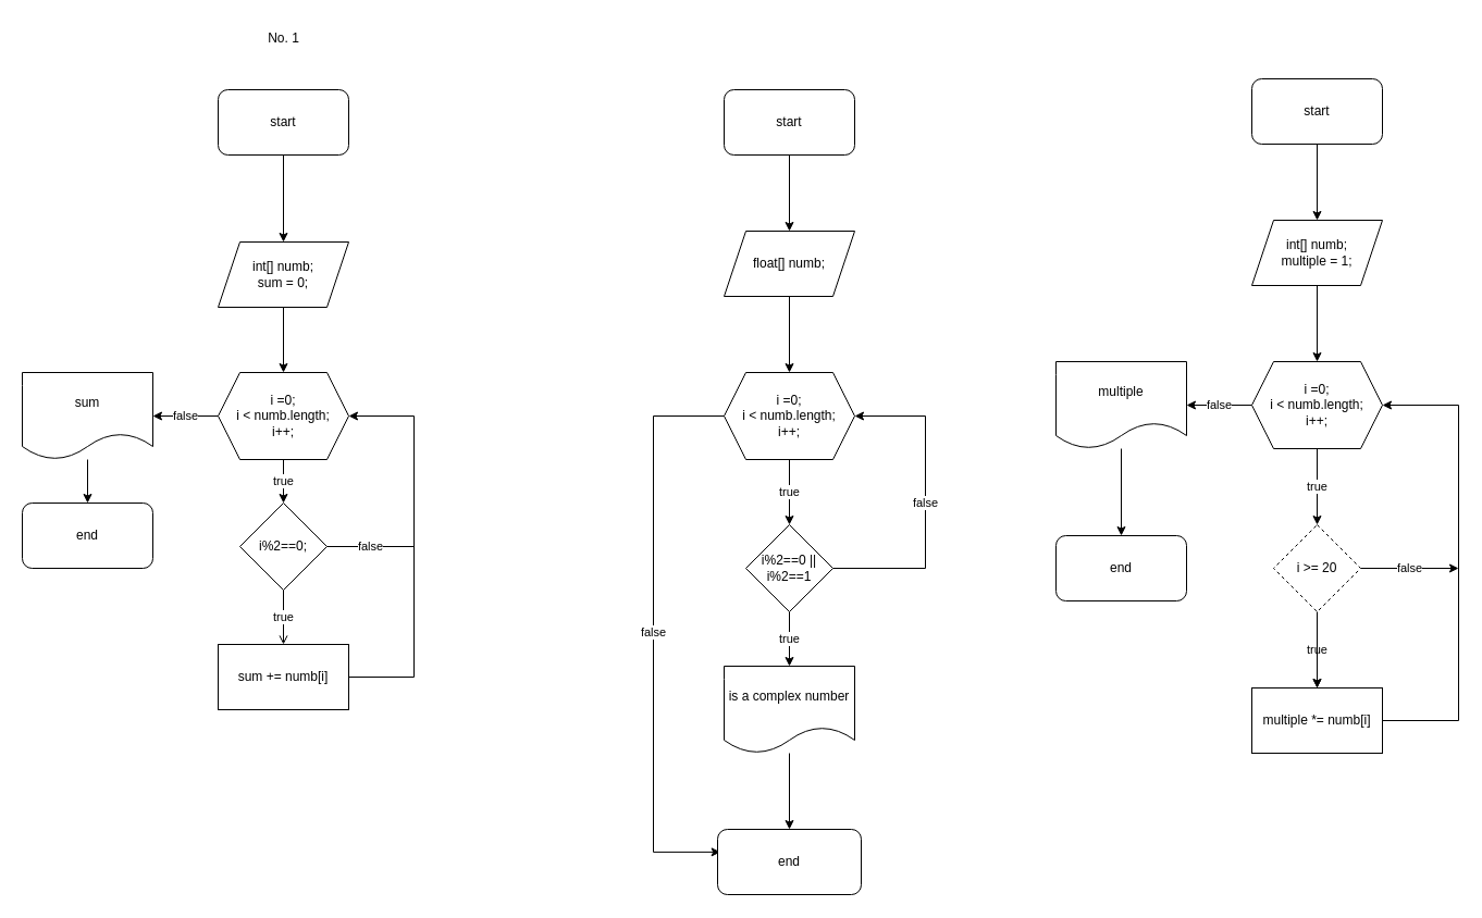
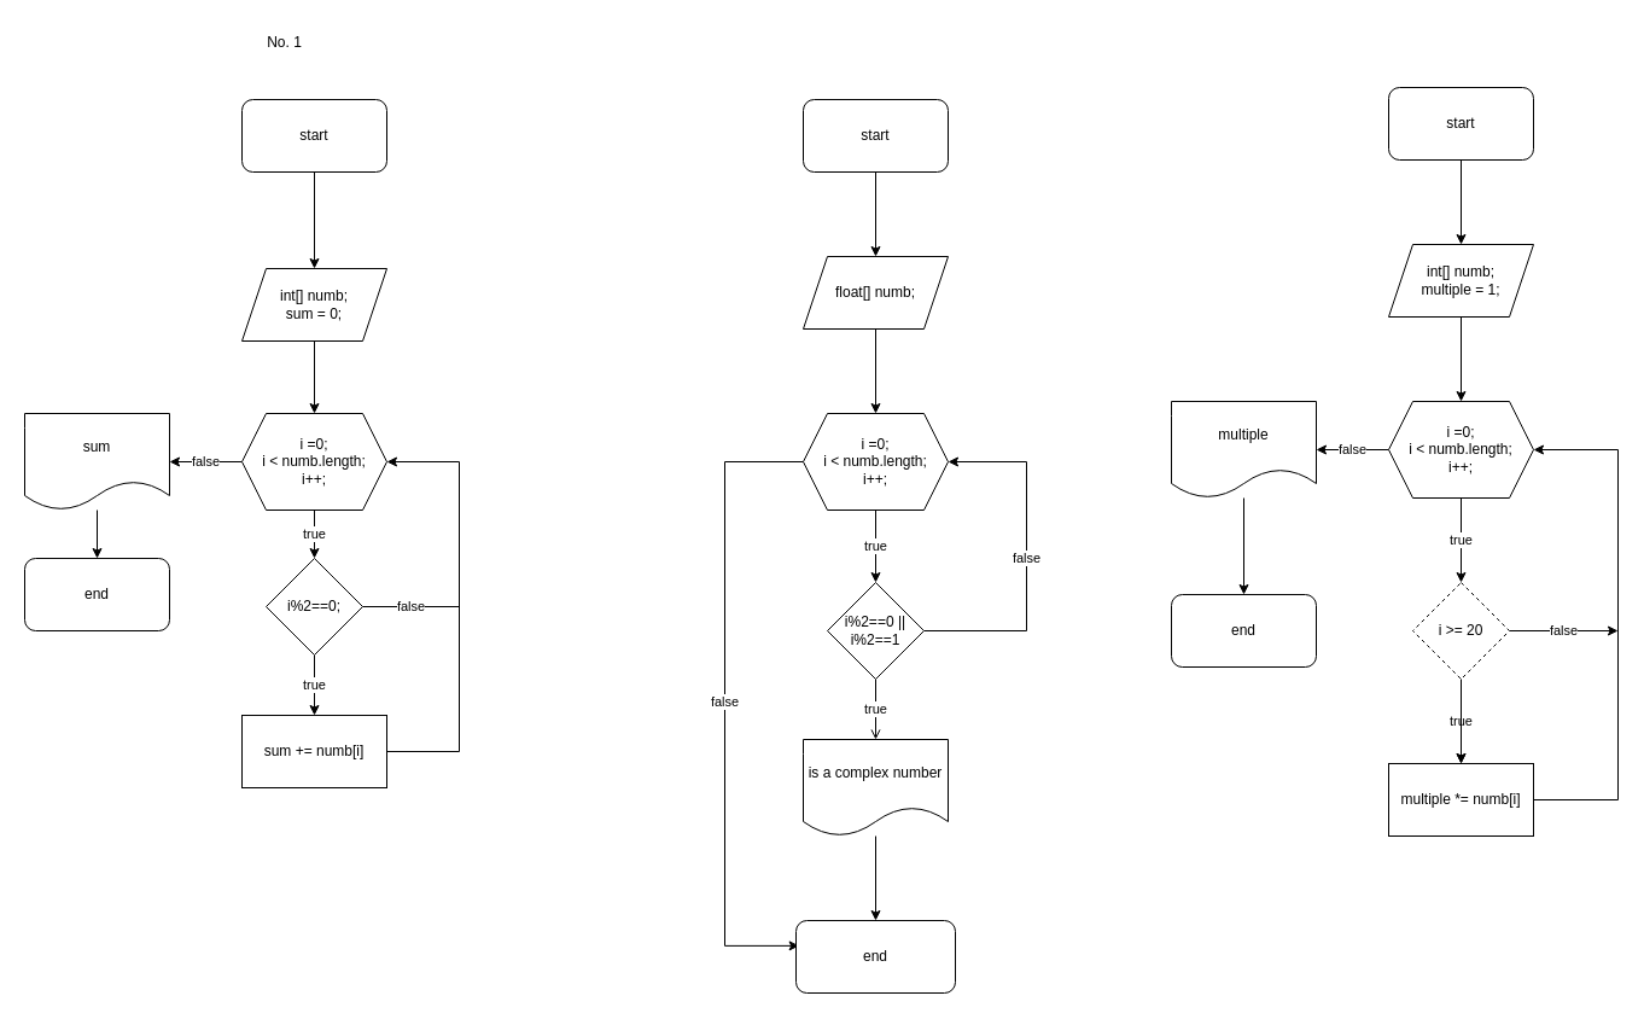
  <mxCell id="0" />
  <mxCell id="1" parent="0" />
  <mxCell id="2" value="" style="edgeStyle=orthogonalEdgeStyle;rounded=0;orthogonalLoop=1;jettySize=auto;html=1;" edge="1" parent="1" source="3" target="5"><mxGeometry relative="1" as="geometry" /></mxCell>
  <mxCell id="3" value="start" style="rounded=1;whiteSpace=wrap;html=1;" vertex="1" parent="1"><mxGeometry x="200" y="82" width="120" height="60" as="geometry" /></mxCell>
  <mxCell id="4" value="" style="edgeStyle=orthogonalEdgeStyle;rounded=0;orthogonalLoop=1;jettySize=auto;html=1;" edge="1" parent="1" source="5" target="8"><mxGeometry relative="1" as="geometry" /></mxCell>
  <mxCell id="5" value="int[] numb;&lt;br&gt;sum = 0;" style="shape=parallelogram;perimeter=parallelogramPerimeter;whiteSpace=wrap;html=1;fixedSize=1;" vertex="1" parent="1"><mxGeometry x="200" y="222" width="120" height="60" as="geometry" /></mxCell>
  <mxCell id="6" value="true" style="edgeStyle=orthogonalEdgeStyle;rounded=0;orthogonalLoop=1;jettySize=auto;html=1;" edge="1" parent="1" source="8" target="10"><mxGeometry relative="1" as="geometry" /></mxCell>
  <mxCell id="7" value="false" style="edgeStyle=orthogonalEdgeStyle;rounded=0;orthogonalLoop=1;jettySize=auto;html=1;" edge="1" parent="1" source="8" target="15"><mxGeometry relative="1" as="geometry" /></mxCell>
  <mxCell id="8" value="i =0;&lt;br&gt;i &amp;lt; numb.length;&lt;br&gt;i++;" style="shape=hexagon;perimeter=hexagonPerimeter2;whiteSpace=wrap;html=1;fixedSize=1;" vertex="1" parent="1"><mxGeometry x="200" y="342" width="120" height="80" as="geometry" /></mxCell>
- <mxCell id="9" value="true" style="edgeStyle=orthogonalEdgeStyle;rounded=0;orthogonalLoop=1;jettySize=auto;html=1;endArrow=open;" edge="1" parent="1" source="10" target="12"><mxGeometry relative="1" as="geometry" /></mxCell>
+ <mxCell id="9" value="true" style="edgeStyle=orthogonalEdgeStyle;rounded=0;orthogonalLoop=1;jettySize=auto;html=1;" edge="1" parent="1" source="10" target="12"><mxGeometry relative="1" as="geometry" /></mxCell>
  <mxCell id="10" value="i%2==0;" style="rhombus;whiteSpace=wrap;html=1;" vertex="1" parent="1"><mxGeometry x="220" y="462" width="80" height="80" as="geometry" /></mxCell>
  <mxCell id="11" style="edgeStyle=orthogonalEdgeStyle;rounded=0;orthogonalLoop=1;jettySize=auto;html=1;entryX=1;entryY=0.5;entryDx=0;entryDy=0;" edge="1" parent="1" source="12" target="8"><mxGeometry relative="1" as="geometry"><Array as="points"><mxPoint x="380" y="622" /><mxPoint x="380" y="382" /></Array></mxGeometry></mxCell>
  <mxCell id="12" value="sum += numb[i]" style="rounded=0;whiteSpace=wrap;html=1;" vertex="1" parent="1"><mxGeometry x="200" y="592" width="120" height="60" as="geometry" /></mxCell>
  <mxCell id="13" value="false" style="endArrow=none;html=1;rounded=0;" edge="1" parent="1"><mxGeometry width="50" height="50" relative="1" as="geometry"><mxPoint x="300" y="502" as="sourcePoint" /><mxPoint x="380" y="502" as="targetPoint" /></mxGeometry></mxCell>
  <mxCell id="14" value="" style="edgeStyle=orthogonalEdgeStyle;rounded=0;orthogonalLoop=1;jettySize=auto;html=1;" edge="1" parent="1" source="15" target="16"><mxGeometry relative="1" as="geometry" /></mxCell>
  <mxCell id="15" value="sum" style="shape=document;whiteSpace=wrap;html=1;boundedLbl=1;" vertex="1" parent="1"><mxGeometry x="20" y="342" width="120" height="80" as="geometry" /></mxCell>
  <mxCell id="16" value="end" style="rounded=1;whiteSpace=wrap;html=1;" vertex="1" parent="1"><mxGeometry x="20" y="462" width="120" height="60" as="geometry" /></mxCell>
- <mxCell id="17" value="No. 1" style="text;html=1;align=center;verticalAlign=middle;resizable=0;points=[];autosize=1;strokeColor=none;fillColor=none;" vertex="1" parent="1"><mxGeometry x="235" y="20" width="50" height="30" as="geometry" /></mxCell>
+ <mxCell id="17" value="No. 1" style="text;html=1;align=center;verticalAlign=middle;resizable=0;points=[];autosize=1;strokeColor=none;fillColor=none;" vertex="1" parent="1"><mxGeometry x="210" y="20" width="50" height="30" as="geometry" /></mxCell>
  <mxCell id="18" value="" style="edgeStyle=orthogonalEdgeStyle;rounded=0;orthogonalLoop=1;jettySize=auto;html=1;" edge="1" parent="1" source="19" target="21"><mxGeometry relative="1" as="geometry" /></mxCell>
  <mxCell id="19" value="start" style="rounded=1;whiteSpace=wrap;html=1;" vertex="1" parent="1"><mxGeometry x="665" y="82" width="120" height="60" as="geometry" /></mxCell>
  <mxCell id="20" value="" style="edgeStyle=orthogonalEdgeStyle;rounded=0;orthogonalLoop=1;jettySize=auto;html=1;" edge="1" parent="1" source="21" target="40"><mxGeometry relative="1" as="geometry" /></mxCell>
  <mxCell id="21" value="float[] numb;" style="shape=parallelogram;perimeter=parallelogramPerimeter;whiteSpace=wrap;html=1;fixedSize=1;" vertex="1" parent="1"><mxGeometry x="665" y="212" width="120" height="60" as="geometry" /></mxCell>
  <mxCell id="22" value="" style="edgeStyle=orthogonalEdgeStyle;rounded=0;orthogonalLoop=1;jettySize=auto;html=1;" edge="1" parent="1" source="23" target="25"><mxGeometry relative="1" as="geometry" /></mxCell>
  <mxCell id="23" value="start" style="rounded=1;whiteSpace=wrap;html=1;" vertex="1" parent="1"><mxGeometry x="1150" y="72" width="120" height="60" as="geometry" /></mxCell>
  <mxCell id="24" value="" style="edgeStyle=orthogonalEdgeStyle;rounded=0;orthogonalLoop=1;jettySize=auto;html=1;" edge="1" parent="1" source="25" target="28"><mxGeometry relative="1" as="geometry" /></mxCell>
  <mxCell id="25" value="int[] numb;&lt;br&gt;multiple = 1;" style="shape=parallelogram;perimeter=parallelogramPerimeter;whiteSpace=wrap;html=1;fixedSize=1;" vertex="1" parent="1"><mxGeometry x="1150" y="202" width="120" height="60" as="geometry" /></mxCell>
  <mxCell id="26" value="true" style="edgeStyle=orthogonalEdgeStyle;rounded=0;orthogonalLoop=1;jettySize=auto;html=1;" edge="1" parent="1" source="28" target="32"><mxGeometry relative="1" as="geometry" /></mxCell>
  <mxCell id="27" value="false" style="edgeStyle=orthogonalEdgeStyle;rounded=0;orthogonalLoop=1;jettySize=auto;html=1;" edge="1" parent="1" source="28" target="36"><mxGeometry relative="1" as="geometry" /></mxCell>
  <mxCell id="28" value="i =0;&lt;br&gt;i &amp;lt; numb.length;&lt;br&gt;i++;" style="shape=hexagon;perimeter=hexagonPerimeter2;whiteSpace=wrap;html=1;fixedSize=1;" vertex="1" parent="1"><mxGeometry x="1150" y="332" width="120" height="80" as="geometry" /></mxCell>
  <mxCell id="29" value="true" style="edgeStyle=orthogonalEdgeStyle;rounded=0;orthogonalLoop=1;jettySize=auto;html=1;" edge="1" parent="1" source="32" target="34"><mxGeometry relative="1" as="geometry" /></mxCell>
  <mxCell id="30" value="" style="edgeStyle=orthogonalEdgeStyle;rounded=0;orthogonalLoop=1;jettySize=auto;html=1;" edge="1" parent="1" source="32" target="34"><mxGeometry relative="1" as="geometry" /></mxCell>
  <mxCell id="31" value="false" style="edgeStyle=orthogonalEdgeStyle;rounded=0;orthogonalLoop=1;jettySize=auto;html=1;" edge="1" parent="1" source="32"><mxGeometry relative="1" as="geometry"><mxPoint x="1340" y="522" as="targetPoint" /></mxGeometry></mxCell>
  <mxCell id="32" value="i &amp;gt;= 20" style="rhombus;whiteSpace=wrap;html=1;dashed=1;" vertex="1" parent="1"><mxGeometry x="1170" y="482" width="80" height="80" as="geometry" /></mxCell>
  <mxCell id="33" style="edgeStyle=orthogonalEdgeStyle;rounded=0;orthogonalLoop=1;jettySize=auto;html=1;entryX=1;entryY=0.5;entryDx=0;entryDy=0;" edge="1" parent="1" source="34" target="28"><mxGeometry relative="1" as="geometry"><Array as="points"><mxPoint x="1340" y="662" /><mxPoint x="1340" y="372" /></Array></mxGeometry></mxCell>
  <mxCell id="34" value="multiple *= numb[i]" style="rounded=0;whiteSpace=wrap;html=1;" vertex="1" parent="1"><mxGeometry x="1150" y="632" width="120" height="60" as="geometry" /></mxCell>
  <mxCell id="35" value="" style="edgeStyle=orthogonalEdgeStyle;rounded=0;orthogonalLoop=1;jettySize=auto;html=1;" edge="1" parent="1" source="36" target="37"><mxGeometry relative="1" as="geometry" /></mxCell>
  <mxCell id="36" value="multiple" style="shape=document;whiteSpace=wrap;html=1;boundedLbl=1;" vertex="1" parent="1"><mxGeometry x="970" y="332" width="120" height="80" as="geometry" /></mxCell>
  <mxCell id="37" value="end" style="rounded=1;whiteSpace=wrap;html=1;" vertex="1" parent="1"><mxGeometry x="970" y="492" width="120" height="60" as="geometry" /></mxCell>
  <mxCell id="38" value="true" style="edgeStyle=orthogonalEdgeStyle;rounded=0;orthogonalLoop=1;jettySize=auto;html=1;" edge="1" parent="1" source="40"><mxGeometry relative="1" as="geometry"><mxPoint x="725" y="482" as="targetPoint" /></mxGeometry></mxCell>
  <mxCell id="39" value="false" style="edgeStyle=orthogonalEdgeStyle;rounded=0;orthogonalLoop=1;jettySize=auto;html=1;entryX=0.02;entryY=0.348;entryDx=0;entryDy=0;entryPerimeter=0;" edge="1" parent="1" source="40" target="46"><mxGeometry relative="1" as="geometry"><Array as="points"><mxPoint x="600" y="382" /><mxPoint x="600" y="783" /></Array></mxGeometry></mxCell>
  <mxCell id="40" value="i =0;&lt;br&gt;i &amp;lt; numb.length;&lt;br&gt;i++;" style="shape=hexagon;perimeter=hexagonPerimeter2;whiteSpace=wrap;html=1;fixedSize=1;" vertex="1" parent="1"><mxGeometry x="665" y="342" width="120" height="80" as="geometry" /></mxCell>
  <mxCell id="41" value="false" style="edgeStyle=orthogonalEdgeStyle;rounded=0;orthogonalLoop=1;jettySize=auto;html=1;entryX=1;entryY=0.5;entryDx=0;entryDy=0;" edge="1" parent="1" source="43" target="40"><mxGeometry relative="1" as="geometry"><Array as="points"><mxPoint x="850" y="522" /><mxPoint x="850" y="382" /></Array></mxGeometry></mxCell>
- <mxCell id="42" value="true" style="edgeStyle=orthogonalEdgeStyle;rounded=0;orthogonalLoop=1;jettySize=auto;html=1;" edge="1" parent="1" source="43" target="45"><mxGeometry relative="1" as="geometry" /></mxCell>
+ <mxCell id="42" value="true" style="edgeStyle=orthogonalEdgeStyle;rounded=0;orthogonalLoop=1;jettySize=auto;html=1;endArrow=open;" edge="1" parent="1" source="43" target="45"><mxGeometry relative="1" as="geometry" /></mxCell>
  <mxCell id="43" value="i%2==0 || i%2==1" style="rhombus;whiteSpace=wrap;html=1;" vertex="1" parent="1"><mxGeometry x="685" y="482" width="80" height="80" as="geometry" /></mxCell>
  <mxCell id="44" value="" style="edgeStyle=orthogonalEdgeStyle;rounded=0;orthogonalLoop=1;jettySize=auto;html=1;" edge="1" parent="1" source="45" target="46"><mxGeometry relative="1" as="geometry" /></mxCell>
  <mxCell id="45" value="is a complex number" style="shape=document;whiteSpace=wrap;html=1;boundedLbl=1;" vertex="1" parent="1"><mxGeometry x="665" y="612" width="120" height="80" as="geometry" /></mxCell>
  <mxCell id="46" value="end" style="rounded=1;whiteSpace=wrap;html=1;" vertex="1" parent="1"><mxGeometry x="659" y="762" width="132" height="60" as="geometry" /></mxCell>
